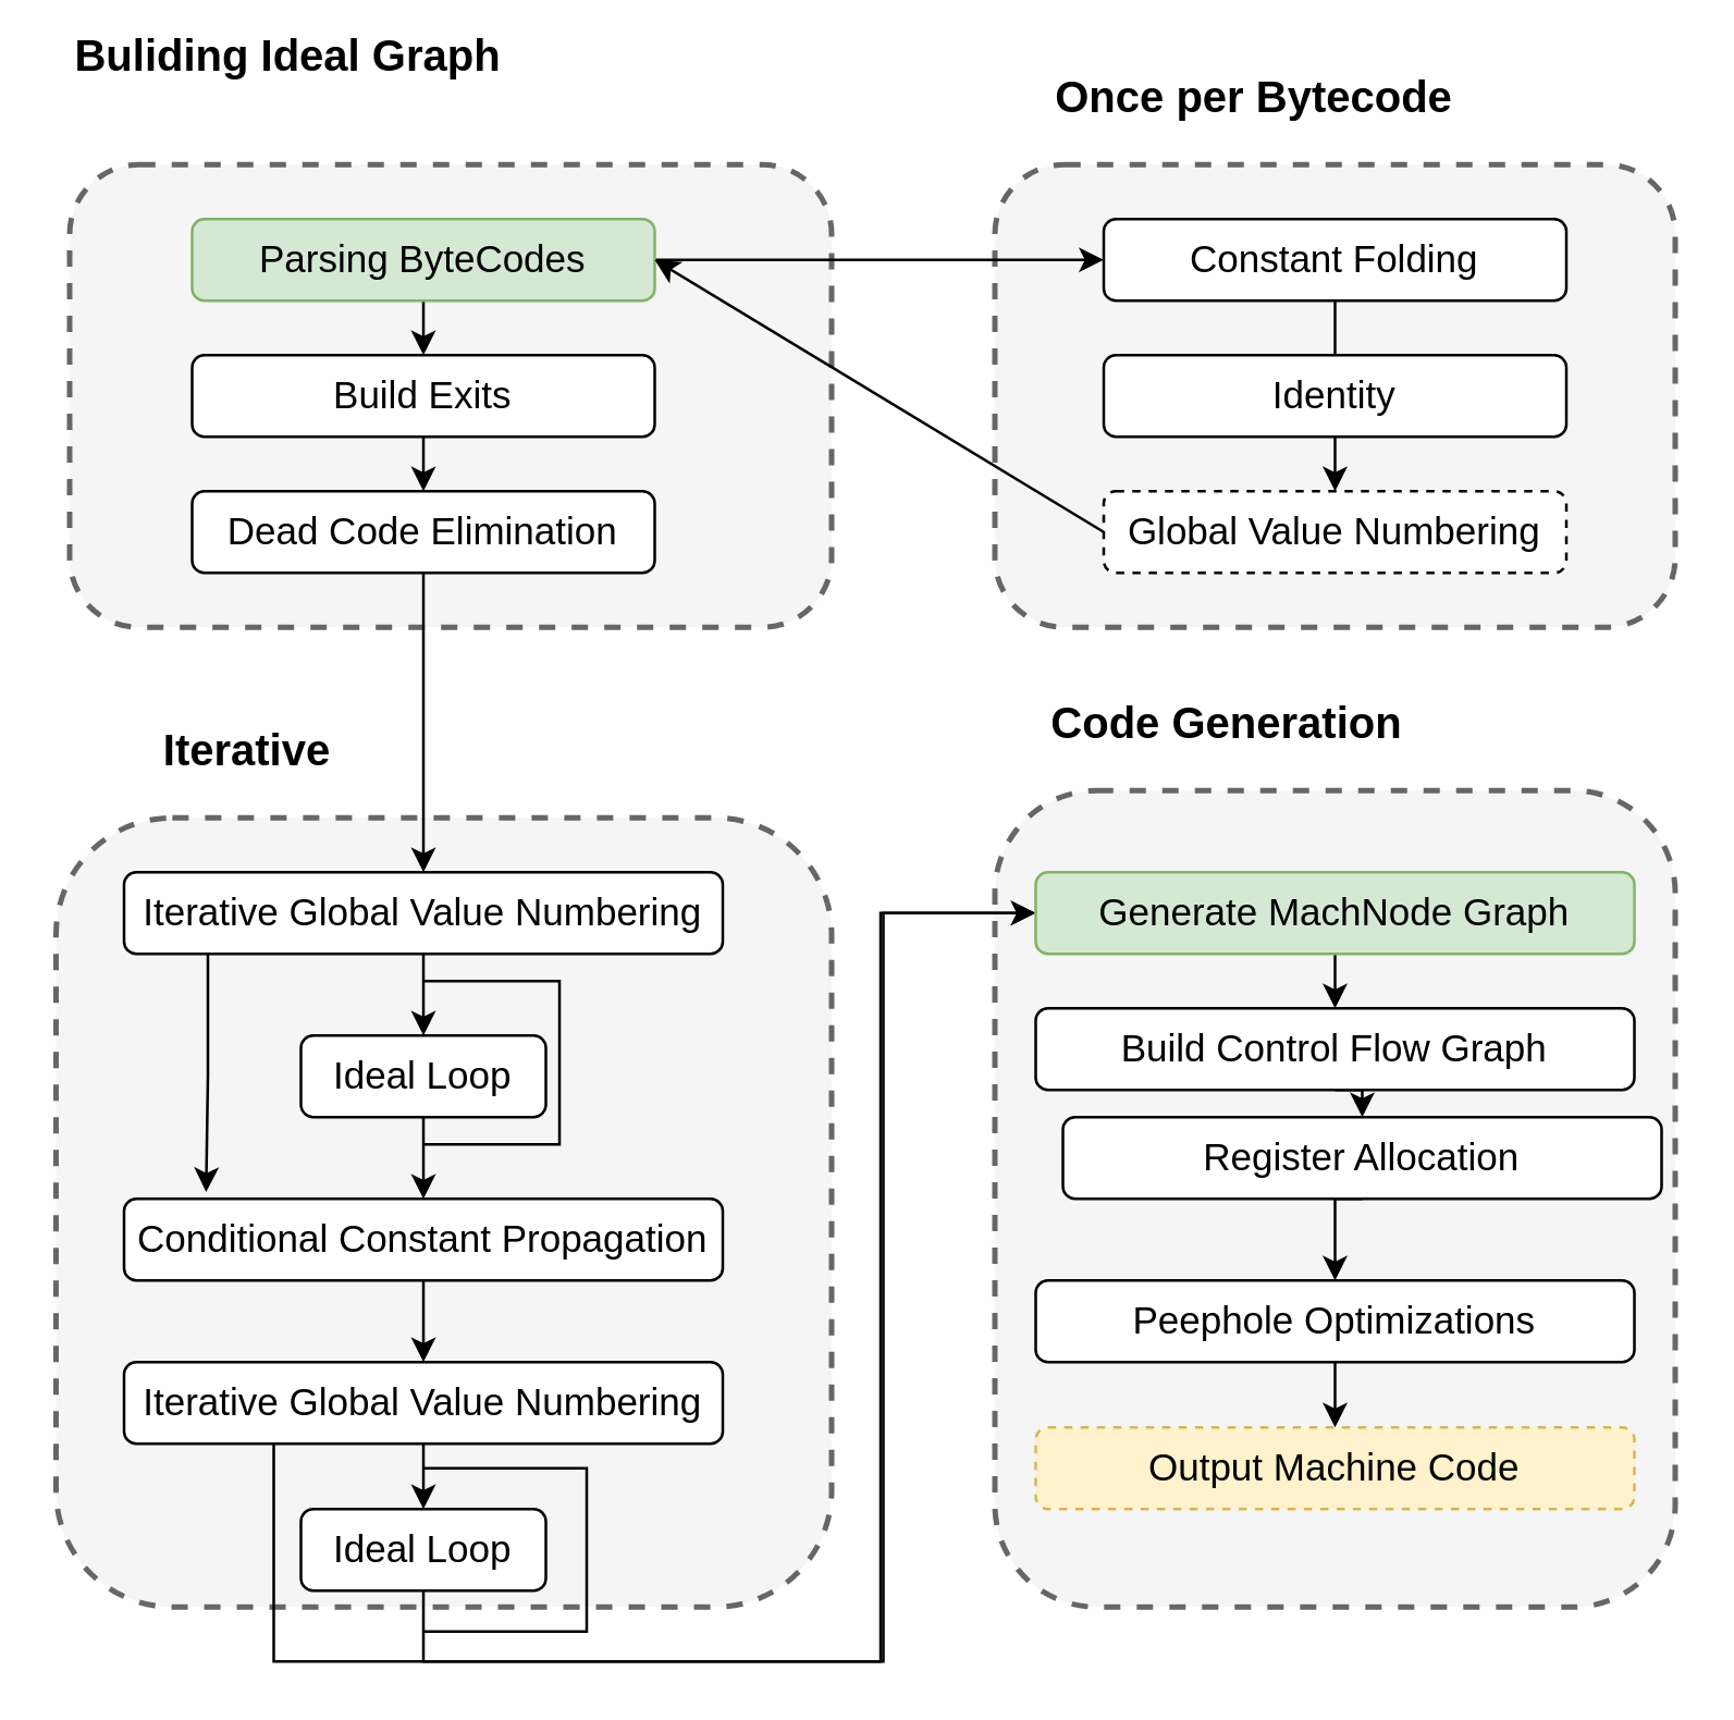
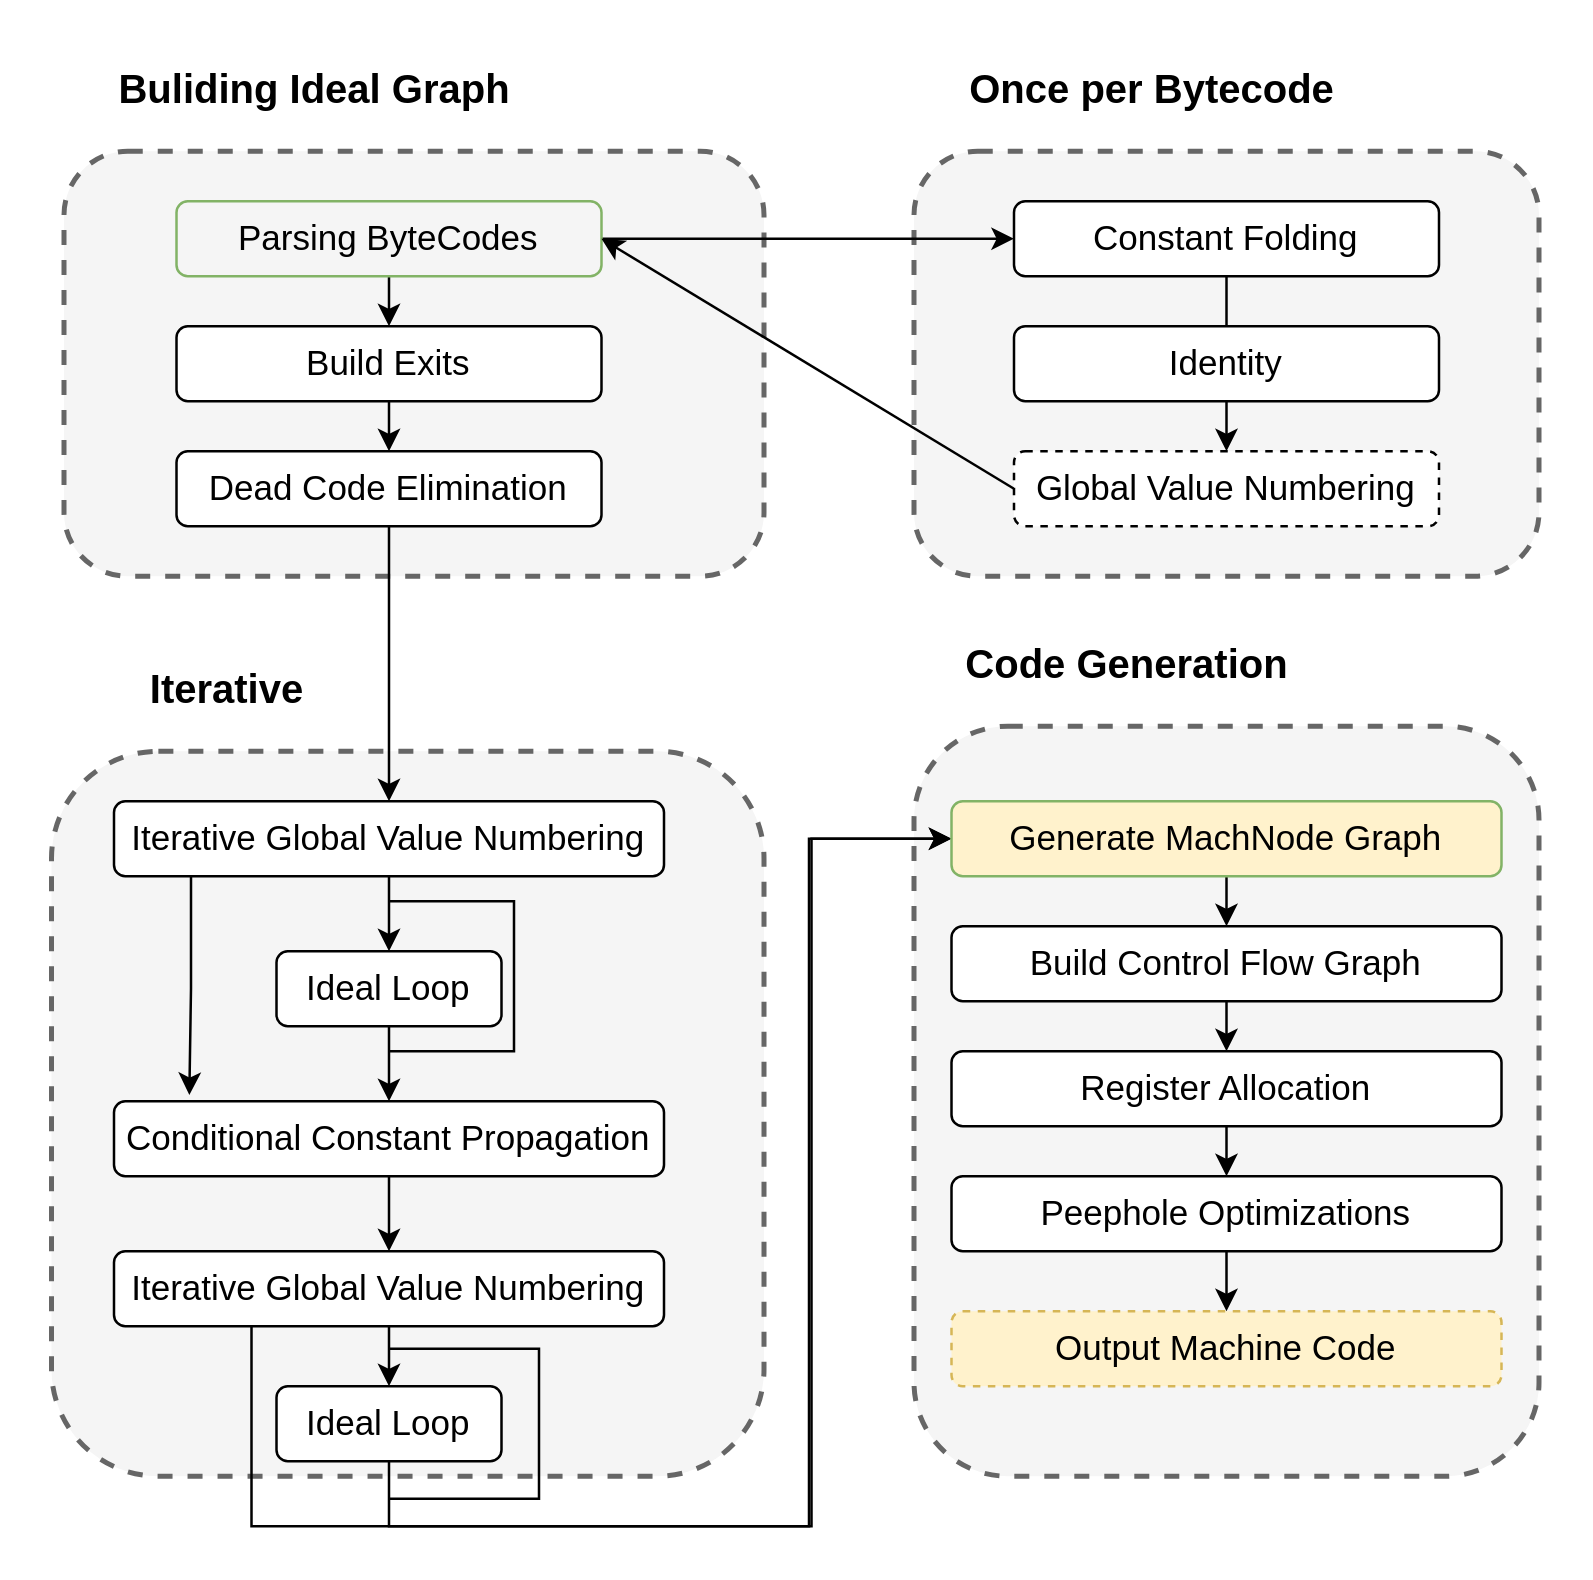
  <mxCell id="0" />
  <mxCell id="1" parent="0" />
  <mxCell id="2" value="" style="rounded=1;whiteSpace=wrap;html=1;fillColor=#f5f5f5;dashed=1;fontColor=#333333;strokeColor=#666666;strokeWidth=2;" parent="1" vertex="1"><mxGeometry x="365" y="290" width="250" height="300" as="geometry" /></mxCell>
  <mxCell id="3" value="" style="rounded=1;whiteSpace=wrap;html=1;fillColor=#f5f5f5;dashed=1;fontColor=#333333;strokeColor=#666666;strokeWidth=2;" parent="1" vertex="1"><mxGeometry x="365" y="60" width="250" height="170" as="geometry" /></mxCell>
  <mxCell id="4" value="" style="rounded=1;whiteSpace=wrap;html=1;fillColor=#f5f5f5;dashed=1;fontColor=#333333;strokeColor=#666666;strokeWidth=2;" parent="1" vertex="1"><mxGeometry x="20" y="300" width="285" height="290" as="geometry" /></mxCell>
  <mxCell id="5" value="" style="rounded=1;whiteSpace=wrap;html=1;fillColor=#f5f5f5;dashed=1;fontColor=#333333;strokeColor=#666666;strokeWidth=2;" parent="1" vertex="1"><mxGeometry x="25" y="60" width="280" height="170" as="geometry" /></mxCell>
  <mxCell id="6" style="edgeStyle=orthogonalEdgeStyle;rounded=0;orthogonalLoop=1;jettySize=auto;html=1;exitX=0.5;exitY=1;exitDx=0;exitDy=0;entryX=0.5;entryY=0;entryDx=0;entryDy=0;strokeColor=light-dark(#000000,#EDEDED);" parent="1" source="8" target="10" edge="1"><mxGeometry relative="1" as="geometry" /></mxCell>
  <mxCell id="7" style="edgeStyle=orthogonalEdgeStyle;rounded=0;orthogonalLoop=1;jettySize=auto;html=1;exitX=1;exitY=0.5;exitDx=0;exitDy=0;entryX=0;entryY=0.5;entryDx=0;entryDy=0;strokeColor=light-dark(#000000,#EDEDED);" parent="1" source="8" target="27" edge="1"><mxGeometry relative="1" as="geometry" /></mxCell>
- <mxCell id="8" value="&lt;font style=&quot;font-size: 14px;&quot;&gt;Parsing ByteCodes&lt;/font&gt;" style="rounded=1;whiteSpace=wrap;html=1;perimeterSpacing=0;glass=0;shadow=0;fillColor=#d5e8d4;strokeColor=#82b366;" parent="1" vertex="1"><mxGeometry x="70" y="80" width="170" height="30" as="geometry" /></mxCell>
+ <mxCell id="8" value="&lt;font style=&quot;font-size: 14px;&quot;&gt;Parsing ByteCodes&lt;/font&gt;" style="rounded=1;whiteSpace=wrap;html=1;perimeterSpacing=0;glass=0;shadow=0;fillColor=#f5f5f5;strokeColor=#82b366;" parent="1" vertex="1"><mxGeometry x="70" y="80" width="170" height="30" as="geometry" /></mxCell>
  <mxCell id="9" style="edgeStyle=orthogonalEdgeStyle;rounded=0;orthogonalLoop=1;jettySize=auto;html=1;exitX=0.5;exitY=1;exitDx=0;exitDy=0;entryX=0.5;entryY=0;entryDx=0;entryDy=0;strokeColor=light-dark(#000000,#EDEDED);" parent="1" source="10" target="12" edge="1"><mxGeometry relative="1" as="geometry" /></mxCell>
  <mxCell id="10" value="&lt;font style=&quot;font-size: 14px;&quot;&gt;Build Exits&lt;/font&gt;" style="rounded=1;whiteSpace=wrap;html=1;perimeterSpacing=0;glass=0;shadow=0;" parent="1" vertex="1"><mxGeometry x="70" y="130" width="170" height="30" as="geometry" /></mxCell>
  <mxCell id="11" style="edgeStyle=orthogonalEdgeStyle;rounded=0;orthogonalLoop=1;jettySize=auto;html=1;exitX=0.5;exitY=1;exitDx=0;exitDy=0;entryX=0.5;entryY=0;entryDx=0;entryDy=0;strokeColor=light-dark(#000000,#EDEDED);" parent="1" source="12" target="14" edge="1"><mxGeometry relative="1" as="geometry" /></mxCell>
  <mxCell id="12" value="&lt;font style=&quot;font-size: 14px;&quot;&gt;Dead Code Elimination&lt;/font&gt;" style="rounded=1;whiteSpace=wrap;html=1;perimeterSpacing=0;glass=0;shadow=0;" parent="1" vertex="1"><mxGeometry x="70" y="180" width="170" height="30" as="geometry" /></mxCell>
  <mxCell id="13" style="edgeStyle=orthogonalEdgeStyle;rounded=0;orthogonalLoop=1;jettySize=auto;html=1;exitX=0.5;exitY=1;exitDx=0;exitDy=0;entryX=0.5;entryY=0;entryDx=0;entryDy=0;strokeColor=light-dark(#000000,#EDEDED);" parent="1" source="14" target="16" edge="1"><mxGeometry relative="1" as="geometry" /></mxCell>
  <mxCell id="14" value="&lt;font style=&quot;font-size: 14px;&quot;&gt;Iterative Global Value Numbering&lt;/font&gt;" style="rounded=1;whiteSpace=wrap;html=1;perimeterSpacing=0;glass=0;shadow=0;" parent="1" vertex="1"><mxGeometry x="45" y="320" width="220" height="30" as="geometry" /></mxCell>
  <mxCell id="15" style="edgeStyle=orthogonalEdgeStyle;rounded=0;orthogonalLoop=1;jettySize=auto;html=1;exitX=0.5;exitY=1;exitDx=0;exitDy=0;entryX=0.5;entryY=0;entryDx=0;entryDy=0;strokeColor=light-dark(#000000,#EDEDED);" parent="1" source="16" target="18" edge="1"><mxGeometry relative="1" as="geometry" /></mxCell>
  <mxCell id="16" value="&lt;font style=&quot;font-size: 14px;&quot;&gt;Ideal Loop&lt;/font&gt;" style="rounded=1;whiteSpace=wrap;html=1;perimeterSpacing=0;glass=0;shadow=0;" parent="1" vertex="1"><mxGeometry x="110" y="380" width="90" height="30" as="geometry" /></mxCell>
  <mxCell id="17" style="edgeStyle=orthogonalEdgeStyle;rounded=0;orthogonalLoop=1;jettySize=auto;html=1;exitX=0.5;exitY=1;exitDx=0;exitDy=0;entryX=0.5;entryY=0;entryDx=0;entryDy=0;strokeColor=light-dark(#000000,#EDEDED);" parent="1" source="18" target="21" edge="1"><mxGeometry relative="1" as="geometry" /></mxCell>
  <mxCell id="18" value="&lt;span style=&quot;font-size: 14px;&quot;&gt;Conditional Constant Propagation&lt;/span&gt;" style="rounded=1;whiteSpace=wrap;html=1;perimeterSpacing=0;glass=0;shadow=0;" parent="1" vertex="1"><mxGeometry x="45" y="440" width="220" height="30" as="geometry" /></mxCell>
  <mxCell id="19" style="edgeStyle=orthogonalEdgeStyle;rounded=0;orthogonalLoop=1;jettySize=auto;html=1;exitX=0.25;exitY=1;exitDx=0;exitDy=0;entryX=0;entryY=0.5;entryDx=0;entryDy=0;strokeColor=light-dark(#000000,#EDEDED);" parent="1" source="21" target="33" edge="1"><mxGeometry relative="1" as="geometry"><Array as="points"><mxPoint x="100" y="610" /><mxPoint x="323" y="610" /><mxPoint x="323" y="335" /></Array></mxGeometry></mxCell>
  <mxCell id="20" style="edgeStyle=orthogonalEdgeStyle;rounded=0;orthogonalLoop=1;jettySize=auto;html=1;exitX=0.5;exitY=1;exitDx=0;exitDy=0;entryX=0.5;entryY=0;entryDx=0;entryDy=0;" edge="1" parent="1" source="21" target="23"><mxGeometry relative="1" as="geometry" /></mxCell>
  <mxCell id="21" value="&lt;span style=&quot;font-size: 14px;&quot;&gt;Iterative Global Value Numbering&lt;/span&gt;" style="rounded=1;whiteSpace=wrap;html=1;perimeterSpacing=0;glass=0;shadow=0;" parent="1" vertex="1"><mxGeometry x="45" y="500" width="220" height="30" as="geometry" /></mxCell>
  <mxCell id="22" style="edgeStyle=orthogonalEdgeStyle;rounded=0;orthogonalLoop=1;jettySize=auto;html=1;exitX=0.5;exitY=1;exitDx=0;exitDy=0;entryX=0;entryY=0.5;entryDx=0;entryDy=0;" edge="1" parent="1" source="23" target="33"><mxGeometry relative="1" as="geometry"><Array as="points"><mxPoint x="155" y="610" /><mxPoint x="324" y="610" /><mxPoint x="324" y="335" /></Array></mxGeometry></mxCell>
  <mxCell id="23" value="&lt;font style=&quot;font-size: 14px;&quot;&gt;Ideal Loop&lt;/font&gt;" style="rounded=1;whiteSpace=wrap;html=1;perimeterSpacing=0;glass=0;shadow=0;" parent="1" vertex="1"><mxGeometry x="110" y="554" width="90" height="30" as="geometry" /></mxCell>
  <mxCell id="24" style="edgeStyle=orthogonalEdgeStyle;rounded=0;orthogonalLoop=1;jettySize=auto;html=1;exitX=0.14;exitY=0.994;exitDx=0;exitDy=0;exitPerimeter=0;entryX=0.137;entryY=-0.083;entryDx=0;entryDy=0;entryPerimeter=0;strokeColor=light-dark(#000000,#EDEDED);" parent="1" source="14" target="18" edge="1"><mxGeometry relative="1" as="geometry"><mxPoint x="77" y="420" as="targetPoint" /></mxGeometry></mxCell>
  <mxCell id="25" value="" style="edgeStyle=segmentEdgeStyle;endArrow=none;html=1;curved=0;rounded=0;startFill=0;strokeColor=light-dark(#000000,#EDEDED);" parent="1" edge="1"><mxGeometry width="50" height="50" relative="1" as="geometry"><mxPoint x="155" y="420" as="sourcePoint" /><mxPoint x="155" y="360" as="targetPoint" /><Array as="points"><mxPoint x="205" y="420" /></Array></mxGeometry></mxCell>
  <mxCell id="26" style="edgeStyle=orthogonalEdgeStyle;rounded=0;orthogonalLoop=1;jettySize=auto;html=1;exitX=0.5;exitY=1;exitDx=0;exitDy=0;entryX=0.5;entryY=0;entryDx=0;entryDy=0;strokeColor=light-dark(#000000,#EDEDED);endArrow=none;" parent="1" source="27" target="29" edge="1"><mxGeometry relative="1" as="geometry" /></mxCell>
  <mxCell id="27" value="&lt;font style=&quot;font-size: 14px;&quot;&gt;Constant Folding&lt;/font&gt;" style="rounded=1;whiteSpace=wrap;html=1;perimeterSpacing=0;glass=0;shadow=0;" parent="1" vertex="1"><mxGeometry x="405" y="80" width="170" height="30" as="geometry" /></mxCell>
  <mxCell id="28" style="edgeStyle=orthogonalEdgeStyle;rounded=0;orthogonalLoop=1;jettySize=auto;html=1;exitX=0.5;exitY=1;exitDx=0;exitDy=0;entryX=0.5;entryY=0;entryDx=0;entryDy=0;strokeColor=light-dark(#000000,#EDEDED);" parent="1" source="29" target="31" edge="1"><mxGeometry relative="1" as="geometry" /></mxCell>
  <mxCell id="29" value="&lt;font style=&quot;font-size: 14px;&quot;&gt;Identity&lt;/font&gt;" style="rounded=1;whiteSpace=wrap;html=1;perimeterSpacing=0;glass=0;shadow=0;" parent="1" vertex="1"><mxGeometry x="405" y="130" width="170" height="30" as="geometry" /></mxCell>
  <mxCell id="30" style="rounded=0;orthogonalLoop=1;jettySize=auto;html=1;exitX=0;exitY=0.5;exitDx=0;exitDy=0;entryX=1;entryY=0.5;entryDx=0;entryDy=0;strokeColor=light-dark(#000000,#EDEDED);" parent="1" source="31" target="8" edge="1"><mxGeometry relative="1" as="geometry" /></mxCell>
  <mxCell id="31" value="&lt;font style=&quot;font-size: 14px;&quot;&gt;Global Value Numbering&lt;/font&gt;" style="rounded=1;whiteSpace=wrap;html=1;perimeterSpacing=0;glass=0;shadow=0;dashed=1;" parent="1" vertex="1"><mxGeometry x="405" y="180" width="170" height="30" as="geometry" /></mxCell>
  <mxCell id="32" style="edgeStyle=orthogonalEdgeStyle;rounded=0;orthogonalLoop=1;jettySize=auto;html=1;exitX=0.5;exitY=1;exitDx=0;exitDy=0;entryX=0.5;entryY=0;entryDx=0;entryDy=0;strokeColor=light-dark(#000000,#EDEDED);" parent="1" source="33" target="35" edge="1"><mxGeometry relative="1" as="geometry" /></mxCell>
- <mxCell id="33" value="&lt;font style=&quot;font-size: 14px;&quot;&gt;Generate MachNode Graph&lt;/font&gt;" style="rounded=1;whiteSpace=wrap;html=1;perimeterSpacing=0;glass=0;shadow=0;fillColor=#d5e8d4;strokeColor=#82b366;" parent="1" vertex="1"><mxGeometry x="380" y="320" width="220" height="30" as="geometry" /></mxCell>
+ <mxCell id="33" value="&lt;font style=&quot;font-size: 14px;&quot;&gt;Generate MachNode Graph&lt;/font&gt;" style="rounded=1;whiteSpace=wrap;html=1;perimeterSpacing=0;glass=0;shadow=0;fillColor=#fff2cc;strokeColor=#82b366;" parent="1" vertex="1"><mxGeometry x="380" y="320" width="220" height="30" as="geometry" /></mxCell>
  <mxCell id="34" style="edgeStyle=orthogonalEdgeStyle;rounded=0;orthogonalLoop=1;jettySize=auto;html=1;exitX=0.5;exitY=1;exitDx=0;exitDy=0;entryX=0.5;entryY=0;entryDx=0;entryDy=0;strokeColor=light-dark(#000000,#EDEDED);" parent="1" source="35" target="37" edge="1"><mxGeometry relative="1" as="geometry" /></mxCell>
  <mxCell id="35" value="&lt;font style=&quot;font-size: 14px;&quot;&gt;Build Control Flow Graph&lt;/font&gt;" style="rounded=1;whiteSpace=wrap;html=1;perimeterSpacing=0;glass=0;shadow=0;" parent="1" vertex="1"><mxGeometry x="380" y="370" width="220" height="30" as="geometry" /></mxCell>
  <mxCell id="36" style="edgeStyle=orthogonalEdgeStyle;rounded=0;orthogonalLoop=1;jettySize=auto;html=1;exitX=0.5;exitY=1;exitDx=0;exitDy=0;entryX=0.5;entryY=0;entryDx=0;entryDy=0;strokeColor=light-dark(#000000,#EDEDED);" parent="1" source="37" target="39" edge="1"><mxGeometry relative="1" as="geometry" /></mxCell>
- <mxCell id="37" value="&lt;font style=&quot;font-size: 14px;&quot;&gt;Register Allocation&lt;/font&gt;" style="rounded=1;whiteSpace=wrap;html=1;perimeterSpacing=0;glass=0;shadow=0;" parent="1" vertex="1"><mxGeometry x="390" y="410" width="220" height="30" as="geometry" /></mxCell>
+ <mxCell id="37" value="&lt;font style=&quot;font-size: 14px;&quot;&gt;Register Allocation&lt;/font&gt;" style="rounded=1;whiteSpace=wrap;html=1;perimeterSpacing=0;glass=0;shadow=0;" parent="1" vertex="1"><mxGeometry x="380" y="420" width="220" height="30" as="geometry" /></mxCell>
  <mxCell id="38" value="" style="edgeStyle=orthogonalEdgeStyle;rounded=0;orthogonalLoop=1;jettySize=auto;html=1;" parent="1" source="39" target="40" edge="1"><mxGeometry relative="1" as="geometry" /></mxCell>
  <mxCell id="39" value="&lt;font style=&quot;font-size: 14px;&quot;&gt;Peephole Optimizations&lt;/font&gt;" style="rounded=1;whiteSpace=wrap;html=1;perimeterSpacing=0;glass=0;shadow=0;" parent="1" vertex="1"><mxGeometry x="380" y="470" width="220" height="30" as="geometry" /></mxCell>
  <mxCell id="40" value="&lt;font style=&quot;font-size: 14px;&quot;&gt;Output Machine Code&lt;/font&gt;" style="rounded=1;whiteSpace=wrap;html=1;perimeterSpacing=0;glass=0;shadow=0;fillColor=#fff2cc;strokeColor=#d6b656;dashed=1;" parent="1" vertex="1"><mxGeometry x="380" y="524" width="220" height="30" as="geometry" /></mxCell>
  <mxCell id="41" value="" style="edgeStyle=segmentEdgeStyle;endArrow=none;html=1;curved=0;rounded=0;endSize=8;startSize=8;startFill=0;strokeColor=light-dark(#000000,#EDEDED);" parent="1" edge="1"><mxGeometry width="50" height="50" relative="1" as="geometry"><mxPoint x="155" y="599" as="sourcePoint" /><mxPoint x="155" y="539" as="targetPoint" /><Array as="points"><mxPoint x="215" y="599" /><mxPoint x="215" y="539" /></Array></mxGeometry></mxCell>
- <mxCell id="42" value="&lt;font style=&quot;font-size: 16px;&quot;&gt;&lt;b&gt;Buliding Ideal Graph&lt;/b&gt;&lt;/font&gt;" style="text;html=1;align=center;verticalAlign=middle;resizable=0;points=[];autosize=1;strokeColor=none;fillColor=none;" parent="1" vertex="1"><mxGeometry x="15" y="5" width="180" height="30" as="geometry" /></mxCell>
+ <mxCell id="42" value="&lt;font style=&quot;font-size: 16px;&quot;&gt;&lt;b&gt;Buliding Ideal Graph&lt;/b&gt;&lt;/font&gt;" style="text;html=1;align=center;verticalAlign=middle;resizable=0;points=[];autosize=1;strokeColor=none;fillColor=none;" parent="1" vertex="1"><mxGeometry x="35" y="20" width="180" height="30" as="geometry" /></mxCell>
  <mxCell id="43" value="&lt;font style=&quot;font-size: 16px;&quot;&gt;&lt;b&gt;Iterative&lt;/b&gt;&lt;/font&gt;" style="text;html=1;align=center;verticalAlign=middle;resizable=0;points=[];autosize=1;strokeColor=none;fillColor=none;" parent="1" vertex="1"><mxGeometry x="25" y="260" width="130" height="30" as="geometry" /></mxCell>
  <mxCell id="44" value="&lt;font style=&quot;font-size: 16px;&quot;&gt;&lt;b&gt;Once per Bytecode&lt;/b&gt;&lt;/font&gt;" style="text;html=1;align=center;verticalAlign=middle;resizable=0;points=[];autosize=1;strokeColor=none;fillColor=none;" parent="1" vertex="1"><mxGeometry x="375" y="20" width="170" height="30" as="geometry" /></mxCell>
  <mxCell id="45" value="&lt;font style=&quot;font-size: 16px;&quot;&gt;&lt;b&gt;Code Generation&lt;/b&gt;&lt;/font&gt;" style="text;html=1;align=center;verticalAlign=middle;resizable=0;points=[];autosize=1;strokeColor=none;fillColor=none;" parent="1" vertex="1"><mxGeometry x="375" y="250" width="150" height="30" as="geometry" /></mxCell>
